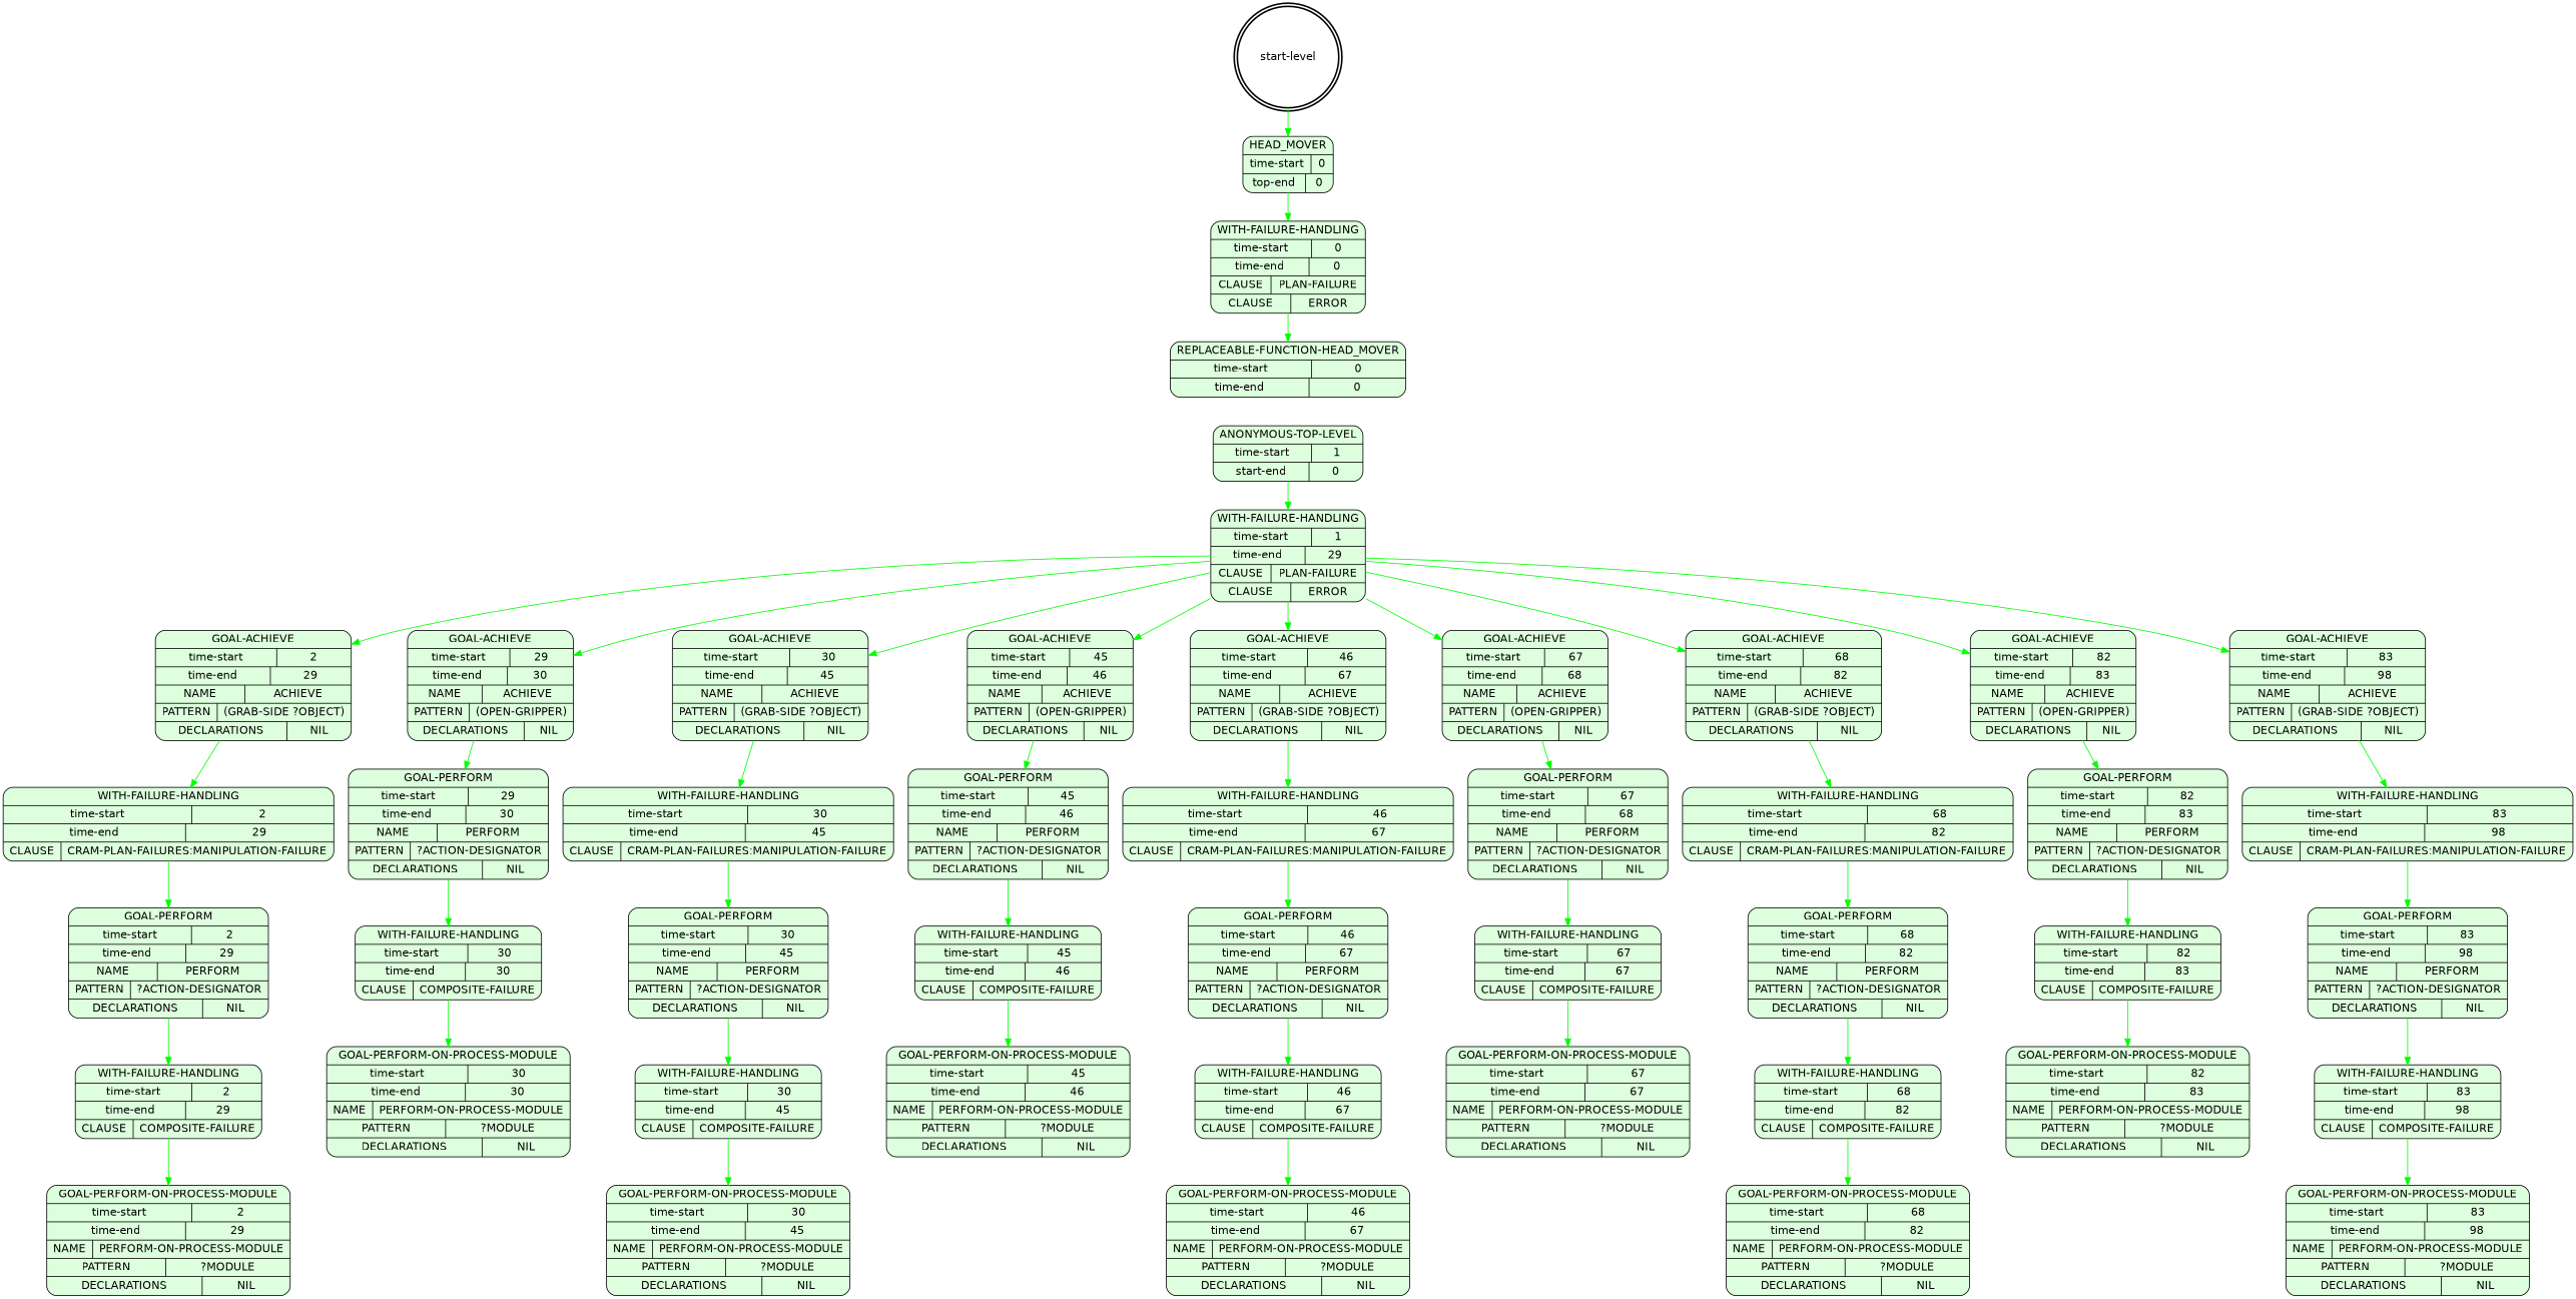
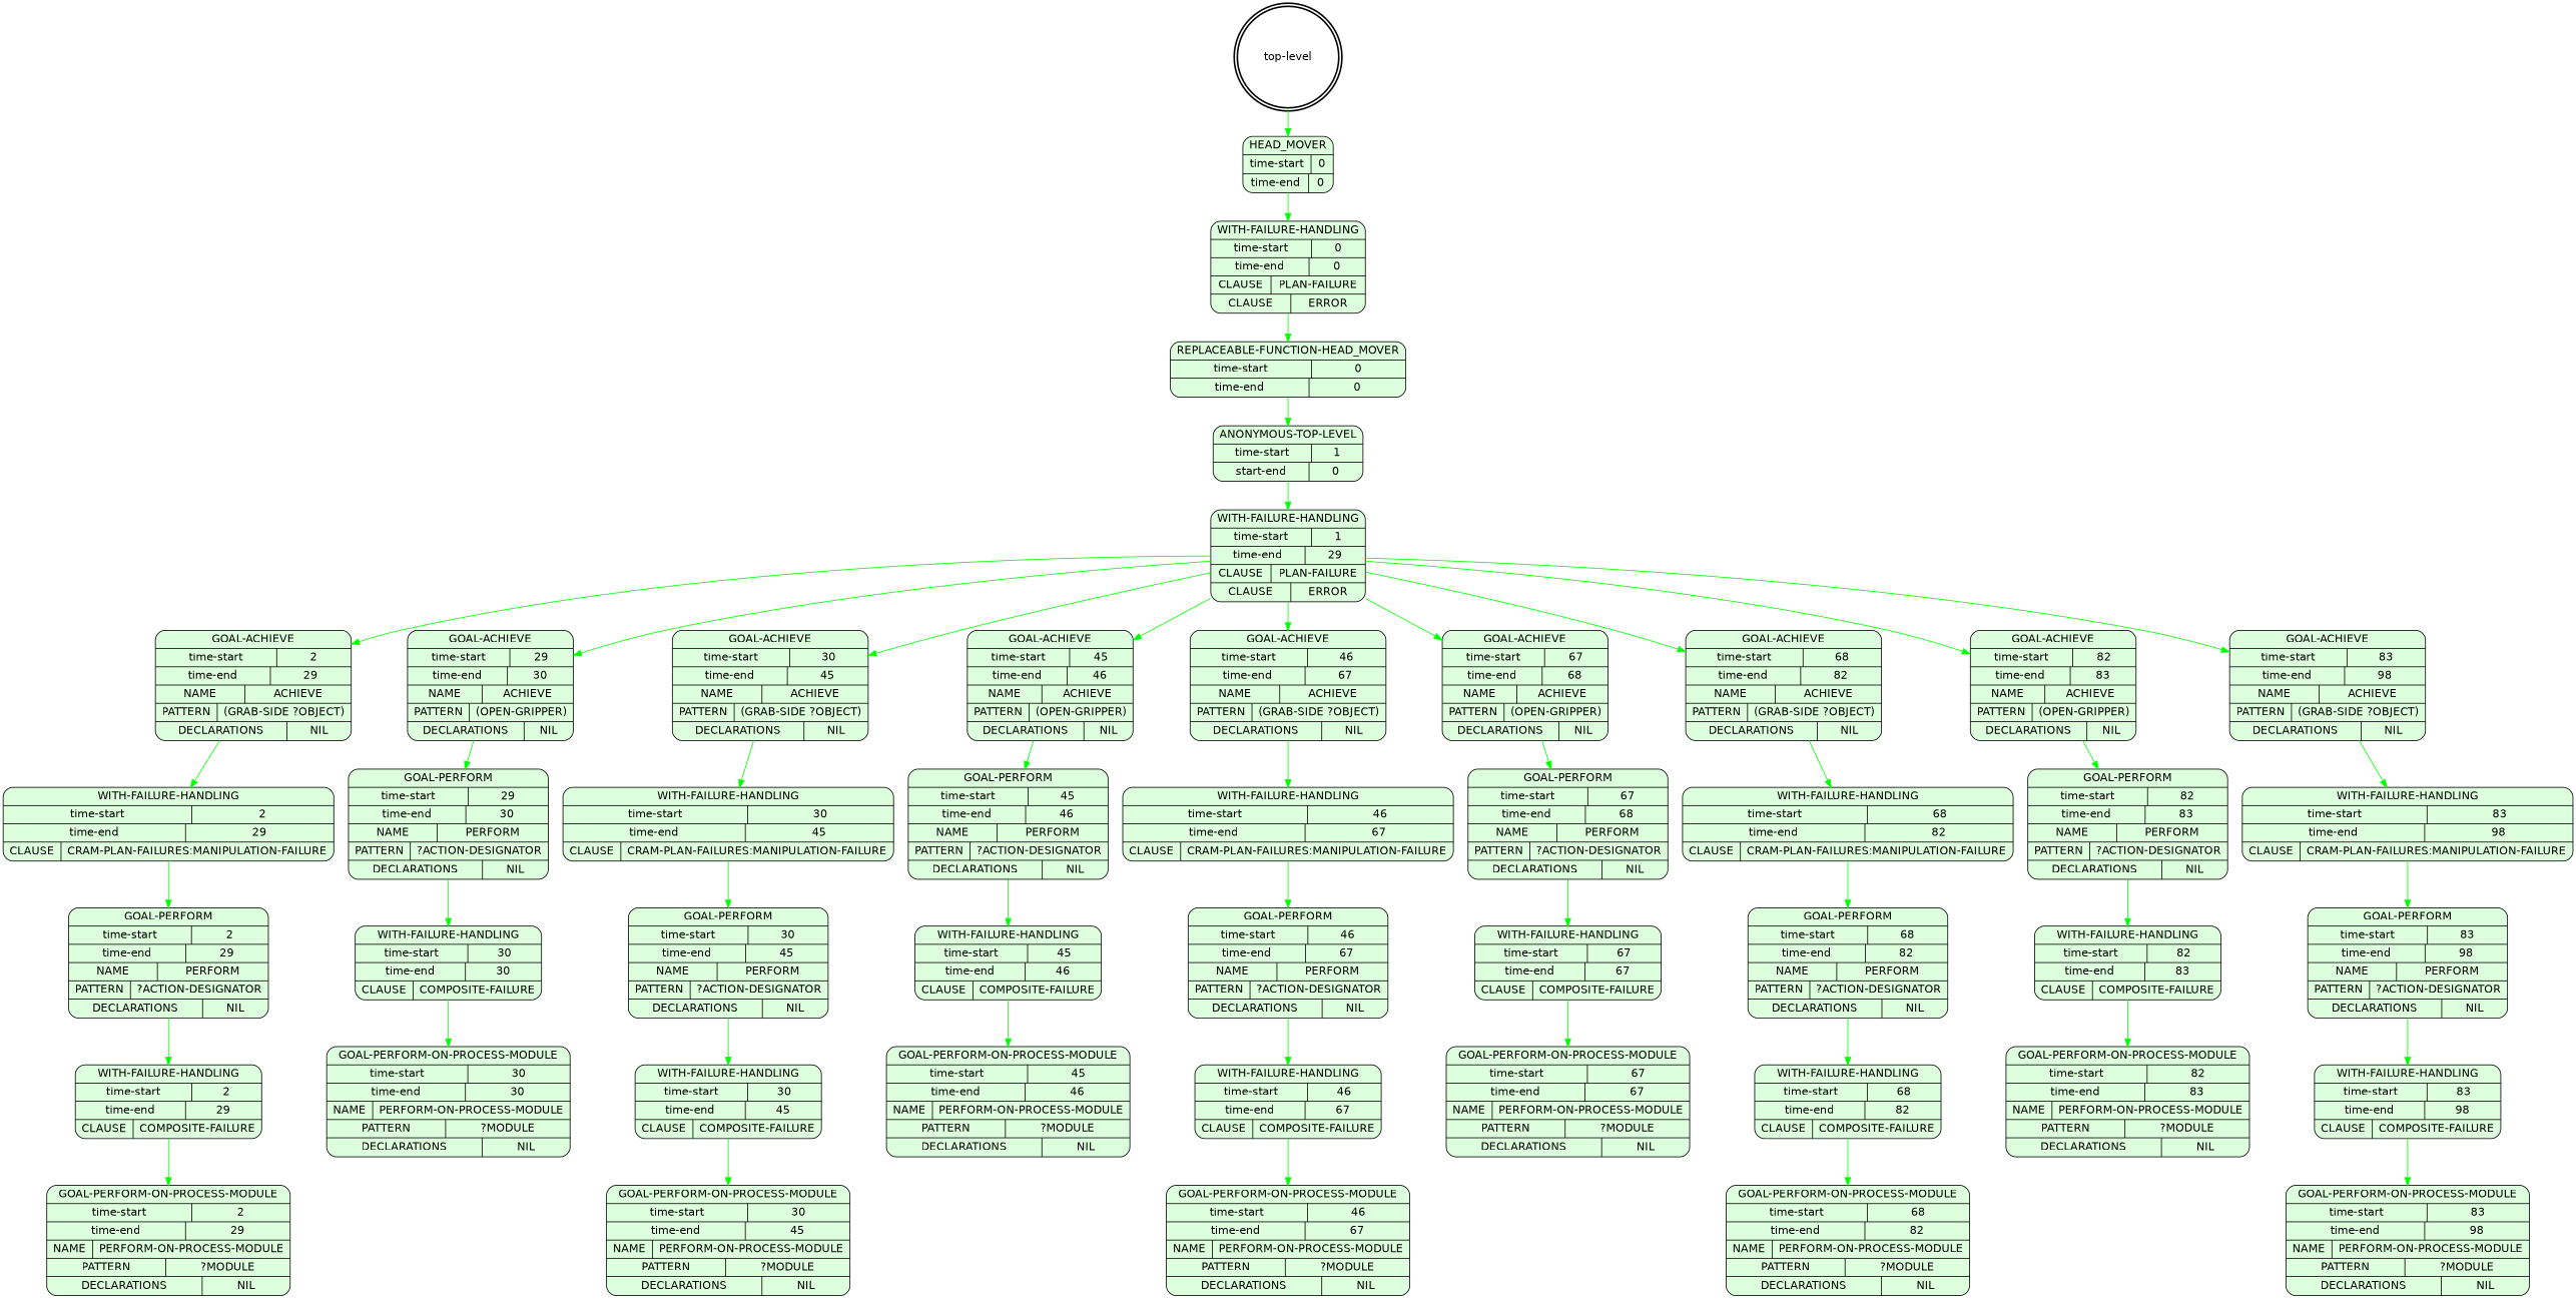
  digraph {
    fontname="DejaVu Sans"
    node [fontname="DejaVu Sans" shape=Mrecord style=filled fillcolor="#ddffdd"]
    edge [color=green fontname="DejaVu Sans"]
-   n1 [label="start-level" shape=doublecircle style=bold fillcolor=""]
-   n2 [label="{HEAD_MOVER|{time-start | 0}|{top-end | 0}}"]
+   n1 [label="top-level" shape=doublecircle style=bold fillcolor=""]
+   n2 [label="{HEAD_MOVER|{time-start | 0}|{time-end | 0}}"]
    n3 [label="{WITH-FAILURE-HANDLING|{time-start | 0}|{time-end | 0}|{CLAUSE | PLAN-FAILURE}|{CLAUSE | ERROR}}"]
    n4 [label="{REPLACEABLE-FUNCTION-HEAD_MOVER|{time-start | 0}|{time-end | 0}}"]
    n5 [label="{ANONYMOUS-TOP-LEVEL|{time-start | 1}|{start-end | 0}}"]
    n6 [label="{WITH-FAILURE-HANDLING|{time-start | 1}|{time-end | 29}|{CLAUSE | PLAN-FAILURE}|{CLAUSE | ERROR}}"]
    n7 [label="{GOAL-ACHIEVE|{time-start | 2}|{time-end | 29}|{NAME | ACHIEVE}|{PATTERN | (GRAB-SIDE ?OBJECT)}|{DECLARATIONS | NIL}}"]
    n8 [label="{GOAL-ACHIEVE|{time-start | 29}|{time-end | 30}|{NAME | ACHIEVE}|{PATTERN | (OPEN-GRIPPER)}|{DECLARATIONS | NIL}}"]
    n9 [label="{GOAL-ACHIEVE|{time-start | 30}|{time-end | 45}|{NAME | ACHIEVE}|{PATTERN | (GRAB-SIDE ?OBJECT)}|{DECLARATIONS | NIL}}"]
    n10 [label="{GOAL-ACHIEVE|{time-start | 45}|{time-end | 46}|{NAME | ACHIEVE}|{PATTERN | (OPEN-GRIPPER)}|{DECLARATIONS | NIL}}"]
    n11 [label="{GOAL-ACHIEVE|{time-start | 46}|{time-end | 67}|{NAME | ACHIEVE}|{PATTERN | (GRAB-SIDE ?OBJECT)}|{DECLARATIONS | NIL}}"]
    n12 [label="{GOAL-ACHIEVE|{time-start | 67}|{time-end | 68}|{NAME | ACHIEVE}|{PATTERN | (OPEN-GRIPPER)}|{DECLARATIONS | NIL}}"]
    n13 [label="{GOAL-ACHIEVE|{time-start | 68}|{time-end | 82}|{NAME | ACHIEVE}|{PATTERN | (GRAB-SIDE ?OBJECT)}|{DECLARATIONS | NIL}}"]
    n14 [label="{GOAL-ACHIEVE|{time-start | 82}|{time-end | 83}|{NAME | ACHIEVE}|{PATTERN | (OPEN-GRIPPER)}|{DECLARATIONS | NIL}}"]
    n15 [label="{GOAL-ACHIEVE|{time-start | 83}|{time-end | 98}|{NAME | ACHIEVE}|{PATTERN | (GRAB-SIDE ?OBJECT)}|{DECLARATIONS | NIL}}"]
    n16 [label="{WITH-FAILURE-HANDLING|{time-start | 2}|{time-end | 29}|{CLAUSE | CRAM-PLAN-FAILURES:MANIPULATION-FAILURE}}"]
    n17 [label="{GOAL-PERFORM|{time-start | 29}|{time-end | 30}|{NAME | PERFORM}|{PATTERN | ?ACTION-DESIGNATOR}|{DECLARATIONS | NIL}}"]
    n18 [label="{WITH-FAILURE-HANDLING|{time-start | 30}|{time-end | 45}|{CLAUSE | CRAM-PLAN-FAILURES:MANIPULATION-FAILURE}}"]
    n19 [label="{GOAL-PERFORM|{time-start | 45}|{time-end | 46}|{NAME | PERFORM}|{PATTERN | ?ACTION-DESIGNATOR}|{DECLARATIONS | NIL}}"]
    n20 [label="{WITH-FAILURE-HANDLING|{time-start | 46}|{time-end | 67}|{CLAUSE | CRAM-PLAN-FAILURES:MANIPULATION-FAILURE}}"]
    n21 [label="{GOAL-PERFORM|{time-start | 67}|{time-end | 68}|{NAME | PERFORM}|{PATTERN | ?ACTION-DESIGNATOR}|{DECLARATIONS | NIL}}"]
    n22 [label="{WITH-FAILURE-HANDLING|{time-start | 68}|{time-end | 82}|{CLAUSE | CRAM-PLAN-FAILURES:MANIPULATION-FAILURE}}"]
    n23 [label="{GOAL-PERFORM|{time-start | 82}|{time-end | 83}|{NAME | PERFORM}|{PATTERN | ?ACTION-DESIGNATOR}|{DECLARATIONS | NIL}}"]
    n24 [label="{WITH-FAILURE-HANDLING|{time-start | 83}|{time-end | 98}|{CLAUSE | CRAM-PLAN-FAILURES:MANIPULATION-FAILURE}}"]
    n25 [label="{GOAL-PERFORM|{time-start | 2}|{time-end | 29}|{NAME | PERFORM}|{PATTERN | ?ACTION-DESIGNATOR}|{DECLARATIONS | NIL}}"]
    n26 [label="{WITH-FAILURE-HANDLING|{time-start | 2}|{time-end | 29}|{CLAUSE | COMPOSITE-FAILURE}}"]
    n27 [label="{GOAL-PERFORM-ON-PROCESS-MODULE|{time-start | 2}|{time-end | 29}|{NAME | PERFORM-ON-PROCESS-MODULE}|{PATTERN | ?MODULE}|{DECLARATIONS | NIL}}"]
    n28 [label="{WITH-FAILURE-HANDLING|{time-start | 30}|{time-end | 30}|{CLAUSE | COMPOSITE-FAILURE}}"]
    n29 [label="{GOAL-PERFORM-ON-PROCESS-MODULE|{time-start | 30}|{time-end | 30}|{NAME | PERFORM-ON-PROCESS-MODULE}|{PATTERN | ?MODULE}|{DECLARATIONS | NIL}}"]
    n30 [label="{GOAL-PERFORM|{time-start | 30}|{time-end | 45}|{NAME | PERFORM}|{PATTERN | ?ACTION-DESIGNATOR}|{DECLARATIONS | NIL}}"]
    n31 [label="{WITH-FAILURE-HANDLING|{time-start | 30}|{time-end | 45}|{CLAUSE | COMPOSITE-FAILURE}}"]
    n32 [label="{GOAL-PERFORM-ON-PROCESS-MODULE|{time-start | 30}|{time-end | 45}|{NAME | PERFORM-ON-PROCESS-MODULE}|{PATTERN | ?MODULE}|{DECLARATIONS | NIL}}"]
    n33 [label="{WITH-FAILURE-HANDLING|{time-start | 45}|{time-end | 46}|{CLAUSE | COMPOSITE-FAILURE}}"]
    n34 [label="{GOAL-PERFORM-ON-PROCESS-MODULE|{time-start | 45}|{time-end | 46}|{NAME | PERFORM-ON-PROCESS-MODULE}|{PATTERN | ?MODULE}|{DECLARATIONS | NIL}}"]
    n35 [label="{GOAL-PERFORM|{time-start | 46}|{time-end | 67}|{NAME | PERFORM}|{PATTERN | ?ACTION-DESIGNATOR}|{DECLARATIONS | NIL}}"]
    n36 [label="{WITH-FAILURE-HANDLING|{time-start | 46}|{time-end | 67}|{CLAUSE | COMPOSITE-FAILURE}}"]
    n37 [label="{GOAL-PERFORM-ON-PROCESS-MODULE|{time-start | 46}|{time-end | 67}|{NAME | PERFORM-ON-PROCESS-MODULE}|{PATTERN | ?MODULE}|{DECLARATIONS | NIL}}"]
    n38 [label="{WITH-FAILURE-HANDLING|{time-start | 67}|{time-end | 67}|{CLAUSE | COMPOSITE-FAILURE}}"]
    n39 [label="{GOAL-PERFORM-ON-PROCESS-MODULE|{time-start | 67}|{time-end | 67}|{NAME | PERFORM-ON-PROCESS-MODULE}|{PATTERN | ?MODULE}|{DECLARATIONS | NIL}}"]
    n40 [label="{GOAL-PERFORM|{time-start | 68}|{time-end | 82}|{NAME | PERFORM}|{PATTERN | ?ACTION-DESIGNATOR}|{DECLARATIONS | NIL}}"]
    n41 [label="{WITH-FAILURE-HANDLING|{time-start | 68}|{time-end | 82}|{CLAUSE | COMPOSITE-FAILURE}}"]
    n42 [label="{GOAL-PERFORM-ON-PROCESS-MODULE|{time-start | 68}|{time-end | 82}|{NAME | PERFORM-ON-PROCESS-MODULE}|{PATTERN | ?MODULE}|{DECLARATIONS | NIL}}"]
    n43 [label="{WITH-FAILURE-HANDLING|{time-start | 82}|{time-end | 83}|{CLAUSE | COMPOSITE-FAILURE}}"]
    n44 [label="{GOAL-PERFORM-ON-PROCESS-MODULE|{time-start | 82}|{time-end | 83}|{NAME | PERFORM-ON-PROCESS-MODULE}|{PATTERN | ?MODULE}|{DECLARATIONS | NIL}}"]
    n45 [label="{GOAL-PERFORM|{time-start | 83}|{time-end | 98}|{NAME | PERFORM}|{PATTERN | ?ACTION-DESIGNATOR}|{DECLARATIONS | NIL}}"]
    n46 [label="{WITH-FAILURE-HANDLING|{time-start | 83}|{time-end | 98}|{CLAUSE | COMPOSITE-FAILURE}}"]
    n47 [label="{GOAL-PERFORM-ON-PROCESS-MODULE|{time-start | 83}|{time-end | 98}|{NAME | PERFORM-ON-PROCESS-MODULE}|{PATTERN | ?MODULE}|{DECLARATIONS | NIL}}"]
    n1 -> n2
    n2 -> n3
    n3 -> n4
+   n4 -> n5
    n5 -> n6
    n6 -> n7
    n6 -> n8
    n6 -> n9
    n6 -> n10
    n6 -> n11
    n6 -> n12
    n6 -> n13
    n6 -> n14
    n6 -> n15
    n7 -> n16
    n8 -> n17
    n9 -> n18
    n10 -> n19
    n11 -> n20
    n12 -> n21
    n13 -> n22
    n14 -> n23
    n15 -> n24
    n16 -> n25
    n17 -> n28
    n18 -> n30
    n19 -> n33
    n20 -> n35
    n21 -> n38
    n22 -> n40
    n23 -> n43
    n24 -> n45
    n25 -> n26
    n26 -> n27
    n28 -> n29
    n30 -> n31
    n31 -> n32
    n33 -> n34
    n35 -> n36
    n36 -> n37
    n38 -> n39
    n40 -> n41
    n41 -> n42
    n43 -> n44
    n45 -> n46
    n46 -> n47
  }
